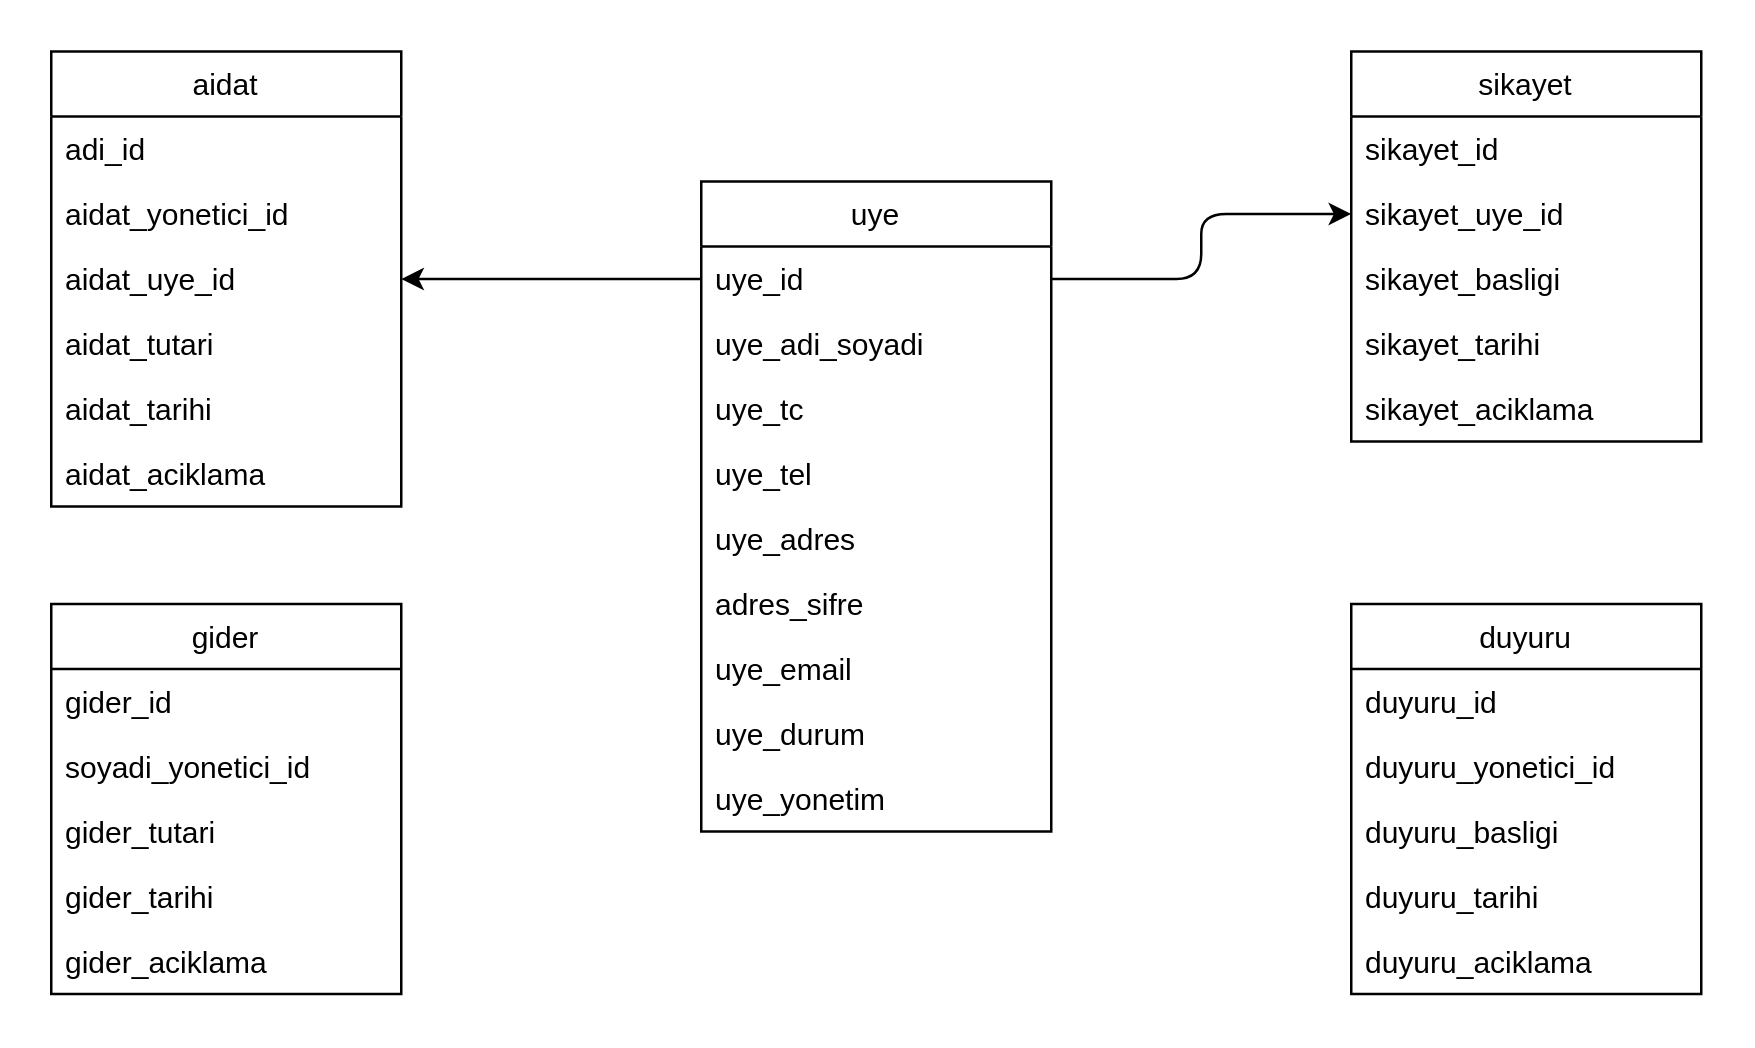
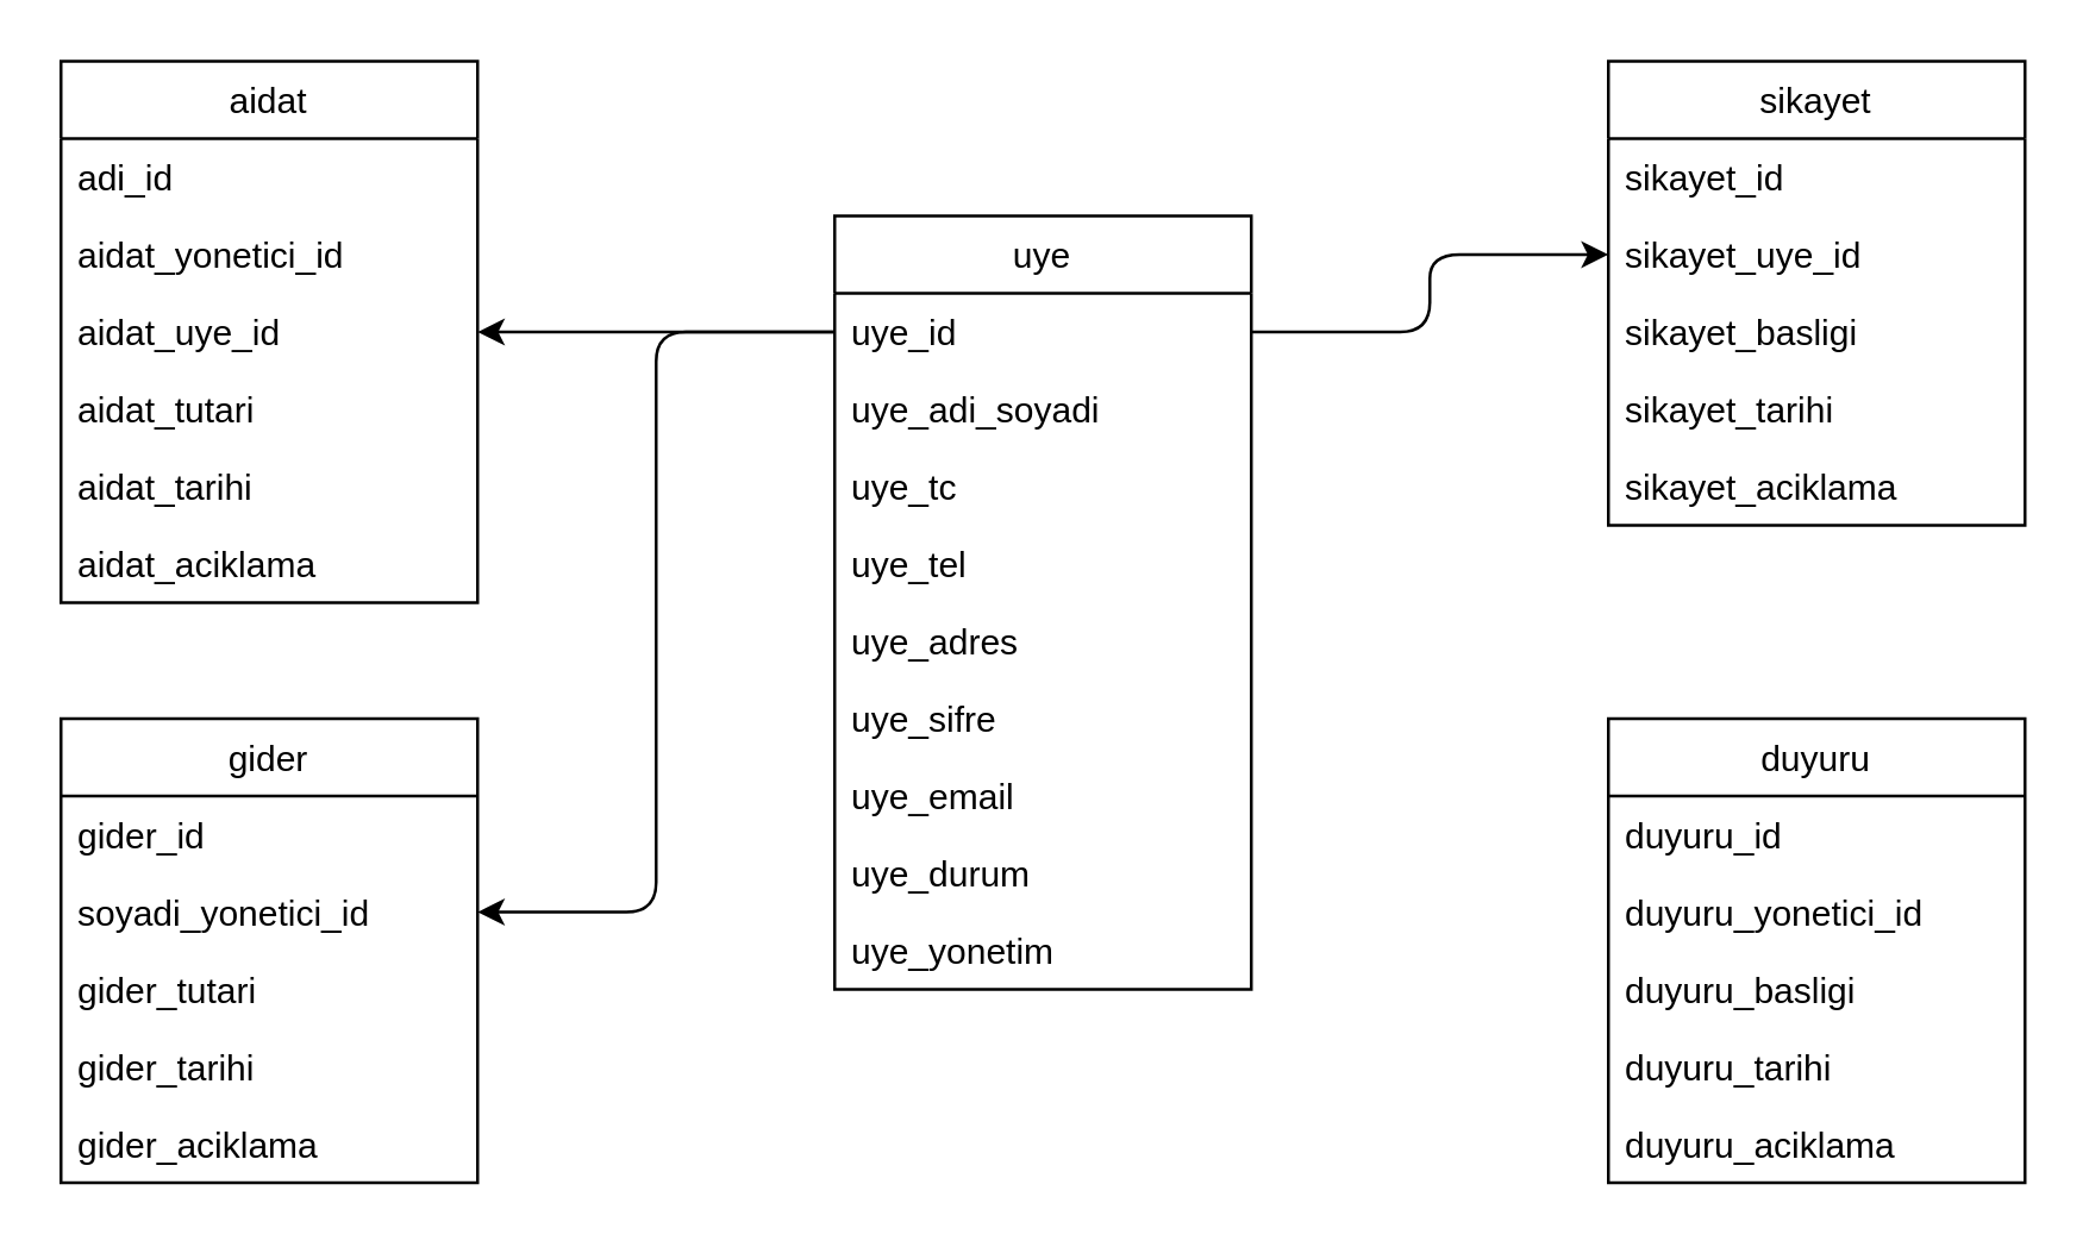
  <mxCell id="0" />
  <mxCell id="1" parent="0" />
  <mxCell id="2" value="aidat" style="swimlane;fontStyle=0;childLayout=stackLayout;horizontal=1;startSize=26;fillColor=none;horizontalStack=0;resizeParent=1;resizeParentMax=0;resizeLast=0;collapsible=1;marginBottom=0;" vertex="1" parent="1"><mxGeometry x="20" y="20" width="140" height="182" as="geometry" /></mxCell>
  <mxCell id="3" value="adi_id" style="text;strokeColor=none;fillColor=none;align=left;verticalAlign=top;spacingLeft=4;spacingRight=4;overflow=hidden;rotatable=0;points=[[0,0.5],[1,0.5]];portConstraint=eastwest;" vertex="1" parent="2"><mxGeometry y="26" width="140" height="26" as="geometry" /></mxCell>
  <mxCell id="4" value="aidat_yonetici_id" style="text;strokeColor=none;fillColor=none;align=left;verticalAlign=top;spacingLeft=4;spacingRight=4;overflow=hidden;rotatable=0;points=[[0,0.5],[1,0.5]];portConstraint=eastwest;" vertex="1" parent="2"><mxGeometry y="52" width="140" height="26" as="geometry" /></mxCell>
  <mxCell id="5" value="aidat_uye_id" style="text;strokeColor=none;fillColor=none;align=left;verticalAlign=top;spacingLeft=4;spacingRight=4;overflow=hidden;rotatable=0;points=[[0,0.5],[1,0.5]];portConstraint=eastwest;" vertex="1" parent="2"><mxGeometry y="78" width="140" height="26" as="geometry" /></mxCell>
  <mxCell id="6" value="aidat_tutari" style="text;strokeColor=none;fillColor=none;align=left;verticalAlign=top;spacingLeft=4;spacingRight=4;overflow=hidden;rotatable=0;points=[[0,0.5],[1,0.5]];portConstraint=eastwest;" vertex="1" parent="2"><mxGeometry y="104" width="140" height="26" as="geometry" /></mxCell>
  <mxCell id="7" value="aidat_tarihi" style="text;strokeColor=none;fillColor=none;align=left;verticalAlign=top;spacingLeft=4;spacingRight=4;overflow=hidden;rotatable=0;points=[[0,0.5],[1,0.5]];portConstraint=eastwest;" vertex="1" parent="2"><mxGeometry y="130" width="140" height="26" as="geometry" /></mxCell>
  <mxCell id="8" value="aidat_aciklama" style="text;strokeColor=none;fillColor=none;align=left;verticalAlign=top;spacingLeft=4;spacingRight=4;overflow=hidden;rotatable=0;points=[[0,0.5],[1,0.5]];portConstraint=eastwest;" vertex="1" parent="2"><mxGeometry y="156" width="140" height="26" as="geometry" /></mxCell>
  <mxCell id="9" value="sikayet" style="swimlane;fontStyle=0;childLayout=stackLayout;horizontal=1;startSize=26;fillColor=none;horizontalStack=0;resizeParent=1;resizeParentMax=0;resizeLast=0;collapsible=1;marginBottom=0;" vertex="1" parent="1"><mxGeometry x="540" y="20" width="140" height="156" as="geometry" /></mxCell>
  <mxCell id="10" value="sikayet_id" style="text;strokeColor=none;fillColor=none;align=left;verticalAlign=top;spacingLeft=4;spacingRight=4;overflow=hidden;rotatable=0;points=[[0,0.5],[1,0.5]];portConstraint=eastwest;" vertex="1" parent="9"><mxGeometry y="26" width="140" height="26" as="geometry" /></mxCell>
  <mxCell id="11" value="sikayet_uye_id" style="text;strokeColor=none;fillColor=none;align=left;verticalAlign=top;spacingLeft=4;spacingRight=4;overflow=hidden;rotatable=0;points=[[0,0.5],[1,0.5]];portConstraint=eastwest;" vertex="1" parent="9"><mxGeometry y="52" width="140" height="26" as="geometry" /></mxCell>
  <mxCell id="12" value="sikayet_basligi" style="text;strokeColor=none;fillColor=none;align=left;verticalAlign=top;spacingLeft=4;spacingRight=4;overflow=hidden;rotatable=0;points=[[0,0.5],[1,0.5]];portConstraint=eastwest;" vertex="1" parent="9"><mxGeometry y="78" width="140" height="26" as="geometry" /></mxCell>
  <mxCell id="13" value="sikayet_tarihi" style="text;strokeColor=none;fillColor=none;align=left;verticalAlign=top;spacingLeft=4;spacingRight=4;overflow=hidden;rotatable=0;points=[[0,0.5],[1,0.5]];portConstraint=eastwest;" vertex="1" parent="9"><mxGeometry y="104" width="140" height="26" as="geometry" /></mxCell>
  <mxCell id="14" value="sikayet_aciklama" style="text;strokeColor=none;fillColor=none;align=left;verticalAlign=top;spacingLeft=4;spacingRight=4;overflow=hidden;rotatable=0;points=[[0,0.5],[1,0.5]];portConstraint=eastwest;" vertex="1" parent="9"><mxGeometry y="130" width="140" height="26" as="geometry" /></mxCell>
  <mxCell id="15" value="duyuru" style="swimlane;fontStyle=0;childLayout=stackLayout;horizontal=1;startSize=26;fillColor=none;horizontalStack=0;resizeParent=1;resizeParentMax=0;resizeLast=0;collapsible=1;marginBottom=0;" vertex="1" parent="1"><mxGeometry x="540" y="241" width="140" height="156" as="geometry" /></mxCell>
  <mxCell id="16" value="duyuru_id" style="text;strokeColor=none;fillColor=none;align=left;verticalAlign=top;spacingLeft=4;spacingRight=4;overflow=hidden;rotatable=0;points=[[0,0.5],[1,0.5]];portConstraint=eastwest;" vertex="1" parent="15"><mxGeometry y="26" width="140" height="26" as="geometry" /></mxCell>
  <mxCell id="17" value="duyuru_yonetici_id" style="text;strokeColor=none;fillColor=none;align=left;verticalAlign=top;spacingLeft=4;spacingRight=4;overflow=hidden;rotatable=0;points=[[0,0.5],[1,0.5]];portConstraint=eastwest;" vertex="1" parent="15"><mxGeometry y="52" width="140" height="26" as="geometry" /></mxCell>
  <mxCell id="18" value="duyuru_basligi" style="text;strokeColor=none;fillColor=none;align=left;verticalAlign=top;spacingLeft=4;spacingRight=4;overflow=hidden;rotatable=0;points=[[0,0.5],[1,0.5]];portConstraint=eastwest;" vertex="1" parent="15"><mxGeometry y="78" width="140" height="26" as="geometry" /></mxCell>
  <mxCell id="19" value="duyuru_tarihi" style="text;strokeColor=none;fillColor=none;align=left;verticalAlign=top;spacingLeft=4;spacingRight=4;overflow=hidden;rotatable=0;points=[[0,0.5],[1,0.5]];portConstraint=eastwest;" vertex="1" parent="15"><mxGeometry y="104" width="140" height="26" as="geometry" /></mxCell>
  <mxCell id="20" value="duyuru_aciklama" style="text;strokeColor=none;fillColor=none;align=left;verticalAlign=top;spacingLeft=4;spacingRight=4;overflow=hidden;rotatable=0;points=[[0,0.5],[1,0.5]];portConstraint=eastwest;" vertex="1" parent="15"><mxGeometry y="130" width="140" height="26" as="geometry" /></mxCell>
  <mxCell id="21" value="gider" style="swimlane;fontStyle=0;childLayout=stackLayout;horizontal=1;startSize=26;fillColor=none;horizontalStack=0;resizeParent=1;resizeParentMax=0;resizeLast=0;collapsible=1;marginBottom=0;" vertex="1" parent="1"><mxGeometry x="20" y="241" width="140" height="156" as="geometry" /></mxCell>
  <mxCell id="22" value="gider_id" style="text;strokeColor=none;fillColor=none;align=left;verticalAlign=top;spacingLeft=4;spacingRight=4;overflow=hidden;rotatable=0;points=[[0,0.5],[1,0.5]];portConstraint=eastwest;" vertex="1" parent="21"><mxGeometry y="26" width="140" height="26" as="geometry" /></mxCell>
  <mxCell id="23" value="soyadi_yonetici_id" style="text;strokeColor=none;fillColor=none;align=left;verticalAlign=top;spacingLeft=4;spacingRight=4;overflow=hidden;rotatable=0;points=[[0,0.5],[1,0.5]];portConstraint=eastwest;" vertex="1" parent="21"><mxGeometry y="52" width="140" height="26" as="geometry" /></mxCell>
  <mxCell id="24" value="gider_tutari" style="text;strokeColor=none;fillColor=none;align=left;verticalAlign=top;spacingLeft=4;spacingRight=4;overflow=hidden;rotatable=0;points=[[0,0.5],[1,0.5]];portConstraint=eastwest;" vertex="1" parent="21"><mxGeometry y="78" width="140" height="26" as="geometry" /></mxCell>
  <mxCell id="25" value="gider_tarihi" style="text;strokeColor=none;fillColor=none;align=left;verticalAlign=top;spacingLeft=4;spacingRight=4;overflow=hidden;rotatable=0;points=[[0,0.5],[1,0.5]];portConstraint=eastwest;" vertex="1" parent="21"><mxGeometry y="104" width="140" height="26" as="geometry" /></mxCell>
  <mxCell id="26" value="gider_aciklama" style="text;strokeColor=none;fillColor=none;align=left;verticalAlign=top;spacingLeft=4;spacingRight=4;overflow=hidden;rotatable=0;points=[[0,0.5],[1,0.5]];portConstraint=eastwest;" vertex="1" parent="21"><mxGeometry y="130" width="140" height="26" as="geometry" /></mxCell>
  <mxCell id="27" value="uye" style="swimlane;fontStyle=0;childLayout=stackLayout;horizontal=1;startSize=26;fillColor=none;horizontalStack=0;resizeParent=1;resizeParentMax=0;resizeLast=0;collapsible=1;marginBottom=0;" vertex="1" parent="1"><mxGeometry x="280" y="72" width="140" height="260" as="geometry" /></mxCell>
  <mxCell id="28" value="uye_id" style="text;strokeColor=none;fillColor=none;align=left;verticalAlign=top;spacingLeft=4;spacingRight=4;overflow=hidden;rotatable=0;points=[[0,0.5],[1,0.5]];portConstraint=eastwest;" vertex="1" parent="27"><mxGeometry y="26" width="140" height="26" as="geometry" /></mxCell>
  <mxCell id="29" value="uye_adi_soyadi" style="text;strokeColor=none;fillColor=none;align=left;verticalAlign=top;spacingLeft=4;spacingRight=4;overflow=hidden;rotatable=0;points=[[0,0.5],[1,0.5]];portConstraint=eastwest;" vertex="1" parent="27"><mxGeometry y="52" width="140" height="26" as="geometry" /></mxCell>
  <mxCell id="30" value="uye_tc" style="text;strokeColor=none;fillColor=none;align=left;verticalAlign=top;spacingLeft=4;spacingRight=4;overflow=hidden;rotatable=0;points=[[0,0.5],[1,0.5]];portConstraint=eastwest;" vertex="1" parent="27"><mxGeometry y="78" width="140" height="26" as="geometry" /></mxCell>
  <mxCell id="31" value="uye_tel" style="text;strokeColor=none;fillColor=none;align=left;verticalAlign=top;spacingLeft=4;spacingRight=4;overflow=hidden;rotatable=0;points=[[0,0.5],[1,0.5]];portConstraint=eastwest;" vertex="1" parent="27"><mxGeometry y="104" width="140" height="26" as="geometry" /></mxCell>
  <mxCell id="32" value="uye_adres" style="text;strokeColor=none;fillColor=none;align=left;verticalAlign=top;spacingLeft=4;spacingRight=4;overflow=hidden;rotatable=0;points=[[0,0.5],[1,0.5]];portConstraint=eastwest;" vertex="1" parent="27"><mxGeometry y="130" width="140" height="26" as="geometry" /></mxCell>
- <mxCell id="33" value="adres_sifre" style="text;strokeColor=none;fillColor=none;align=left;verticalAlign=top;spacingLeft=4;spacingRight=4;overflow=hidden;rotatable=0;points=[[0,0.5],[1,0.5]];portConstraint=eastwest;" vertex="1" parent="27"><mxGeometry y="156" width="140" height="26" as="geometry" /></mxCell>
+ <mxCell id="33" value="uye_sifre" style="text;strokeColor=none;fillColor=none;align=left;verticalAlign=top;spacingLeft=4;spacingRight=4;overflow=hidden;rotatable=0;points=[[0,0.5],[1,0.5]];portConstraint=eastwest;" vertex="1" parent="27"><mxGeometry y="156" width="140" height="26" as="geometry" /></mxCell>
  <mxCell id="34" value="uye_email" style="text;strokeColor=none;fillColor=none;align=left;verticalAlign=top;spacingLeft=4;spacingRight=4;overflow=hidden;rotatable=0;points=[[0,0.5],[1,0.5]];portConstraint=eastwest;" vertex="1" parent="27"><mxGeometry y="182" width="140" height="26" as="geometry" /></mxCell>
  <mxCell id="35" value="uye_durum" style="text;strokeColor=none;fillColor=none;align=left;verticalAlign=top;spacingLeft=4;spacingRight=4;overflow=hidden;rotatable=0;points=[[0,0.5],[1,0.5]];portConstraint=eastwest;" vertex="1" parent="27"><mxGeometry y="208" width="140" height="26" as="geometry" /></mxCell>
  <mxCell id="36" value="uye_yonetim" style="text;strokeColor=none;fillColor=none;align=left;verticalAlign=top;spacingLeft=4;spacingRight=4;overflow=hidden;rotatable=0;points=[[0,0.5],[1,0.5]];portConstraint=eastwest;" vertex="1" parent="27"><mxGeometry y="234" width="140" height="26" as="geometry" /></mxCell>
  <mxCell id="37" value="" style="edgeStyle=elbowEdgeStyle;elbow=horizontal;endArrow=classic;html=1;entryX=1;entryY=0.5;entryDx=0;entryDy=0;" edge="1" parent="1" target="5"><mxGeometry width="50" height="50" relative="1" as="geometry"><mxPoint x="280" y="111" as="sourcePoint" /><mxPoint x="170" y="95" as="targetPoint" /></mxGeometry></mxCell>
+ <mxCell id="38" value="" style="edgeStyle=elbowEdgeStyle;elbow=horizontal;endArrow=classic;html=1;exitX=0;exitY=0.5;exitDx=0;exitDy=0;entryX=1;entryY=0.5;entryDx=0;entryDy=0;" edge="1" parent="1" source="28" target="23"><mxGeometry width="50" height="50" relative="1" as="geometry"><mxPoint x="300" y="131" as="sourcePoint" /><mxPoint x="180" y="105" as="targetPoint" /></mxGeometry></mxCell>
  <mxCell id="39" value="" style="edgeStyle=elbowEdgeStyle;elbow=horizontal;endArrow=classic;html=1;exitX=1;exitY=0.5;exitDx=0;exitDy=0;entryX=0;entryY=0.5;entryDx=0;entryDy=0;" edge="1" parent="1" source="28" target="11"><mxGeometry width="50" height="50" relative="1" as="geometry"><mxPoint x="310" y="141" as="sourcePoint" /><mxPoint x="190" y="115" as="targetPoint" /></mxGeometry></mxCell>
